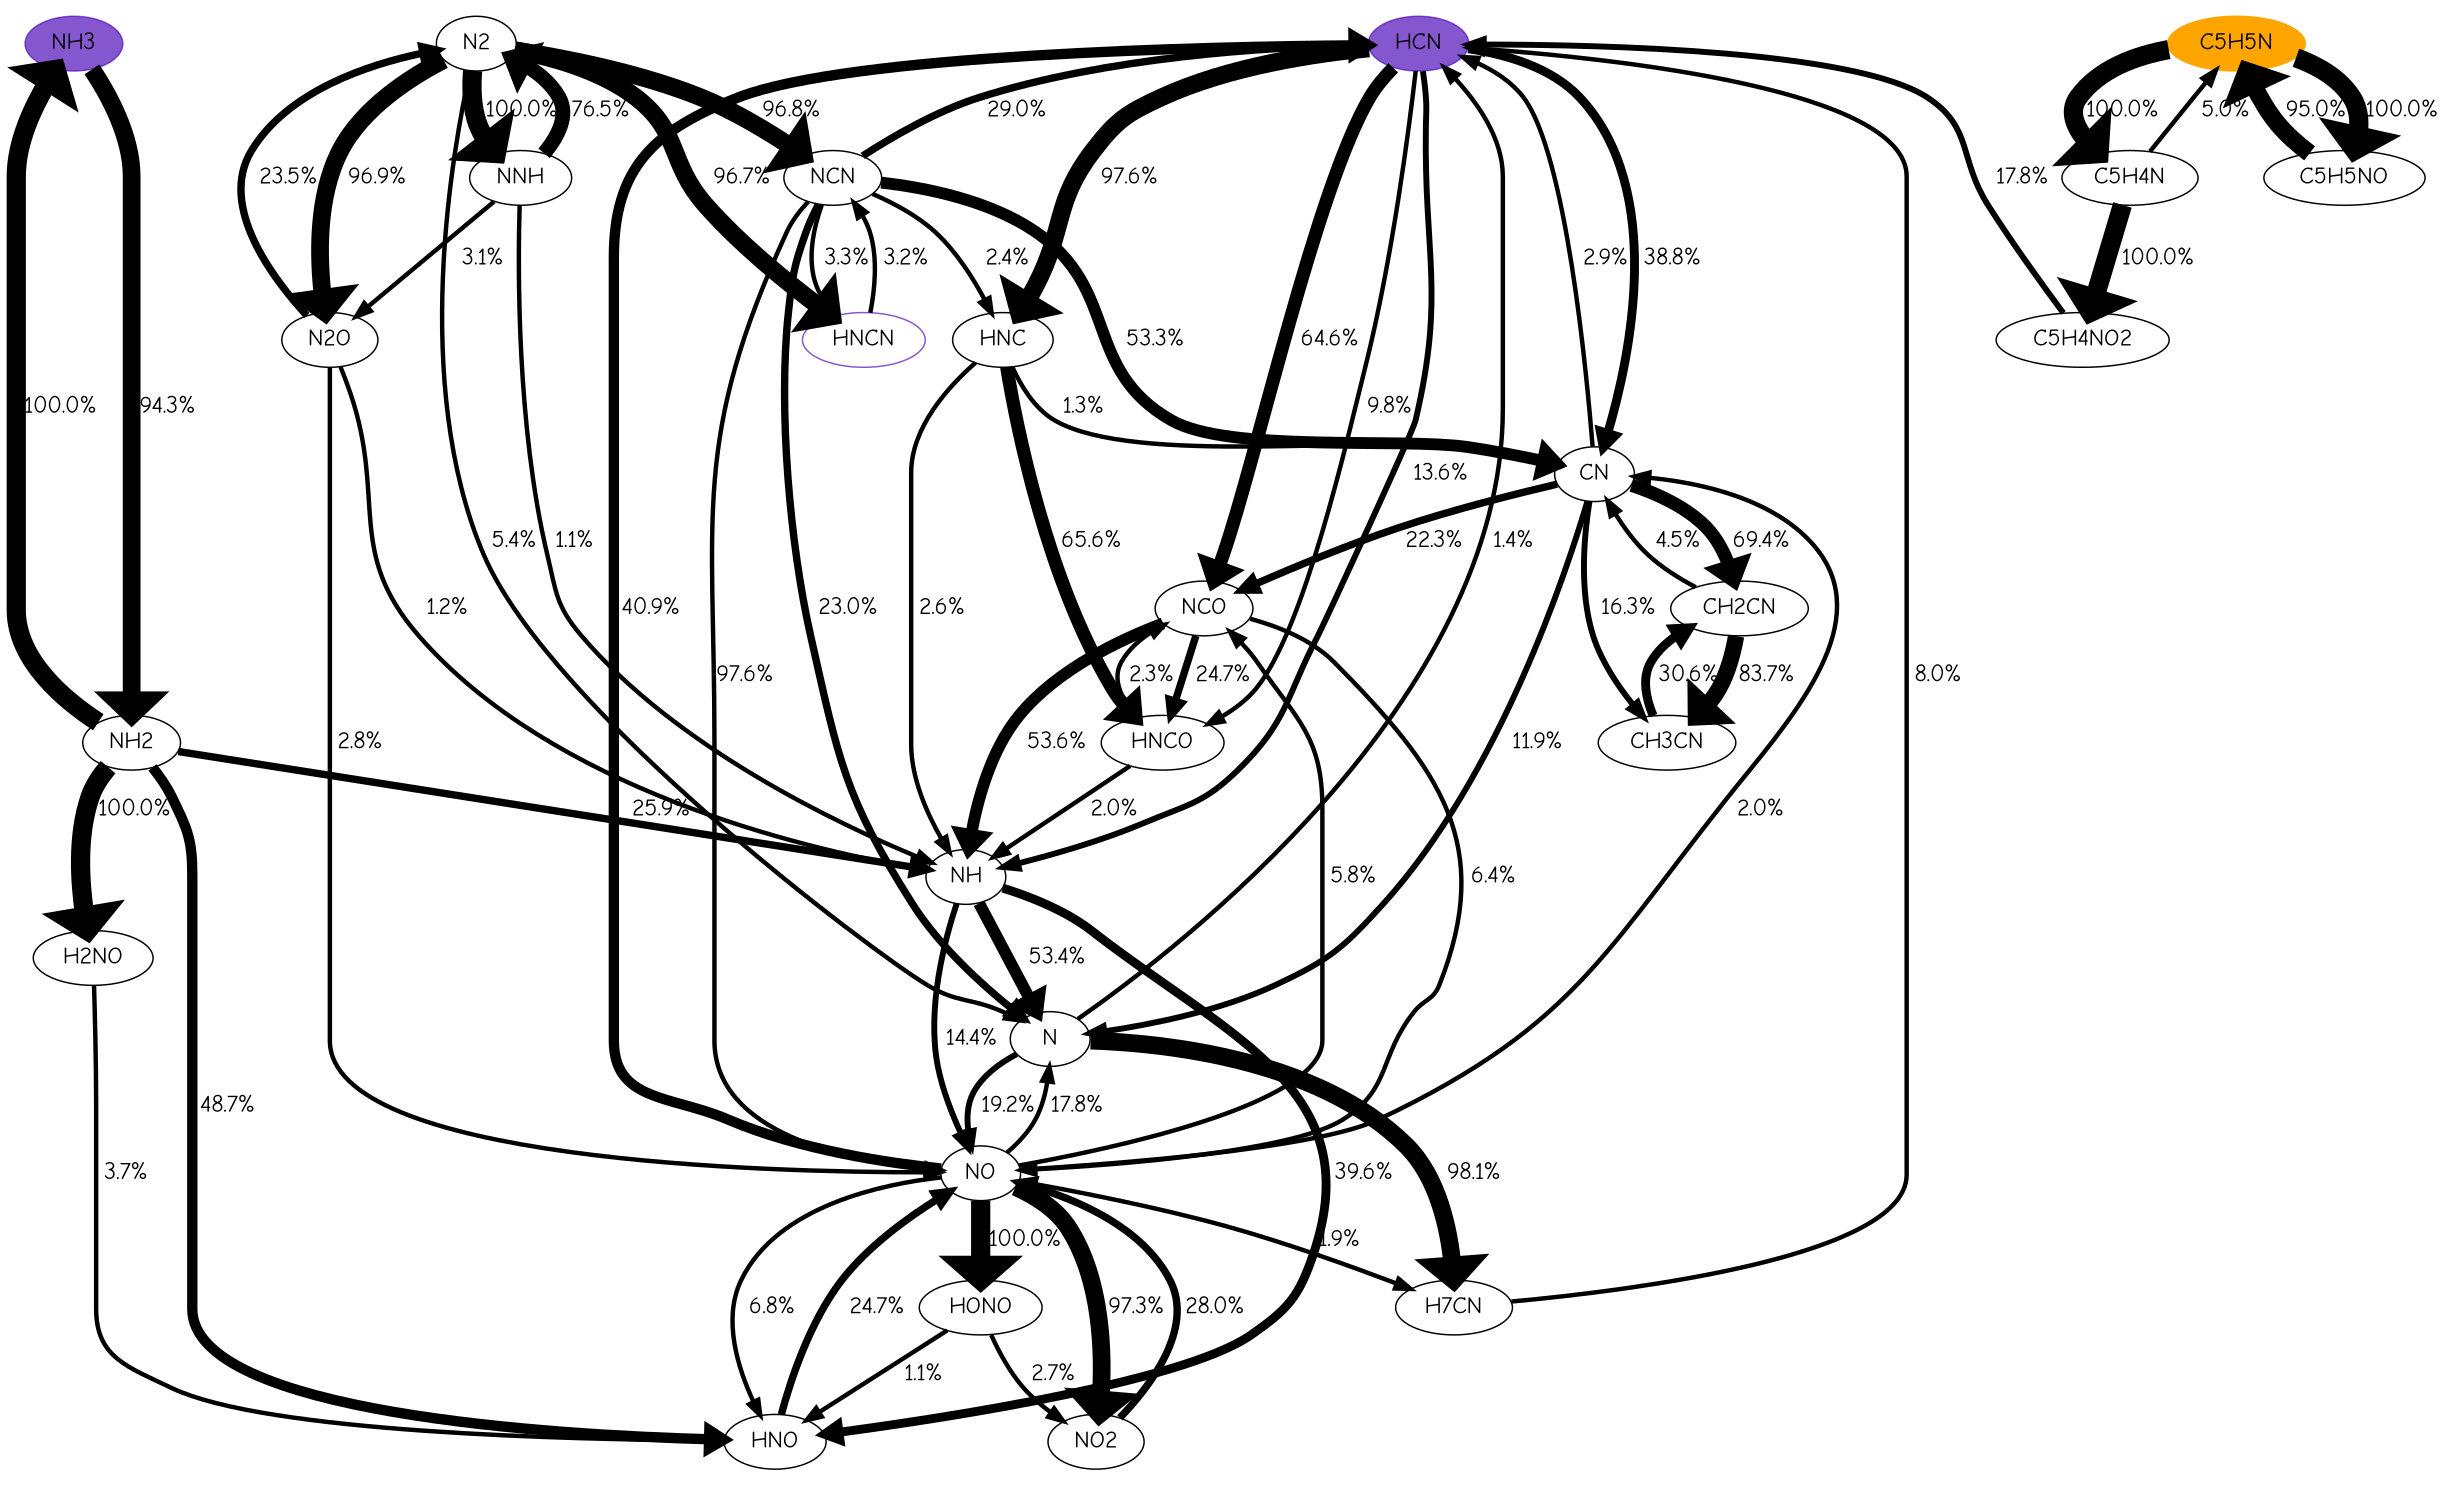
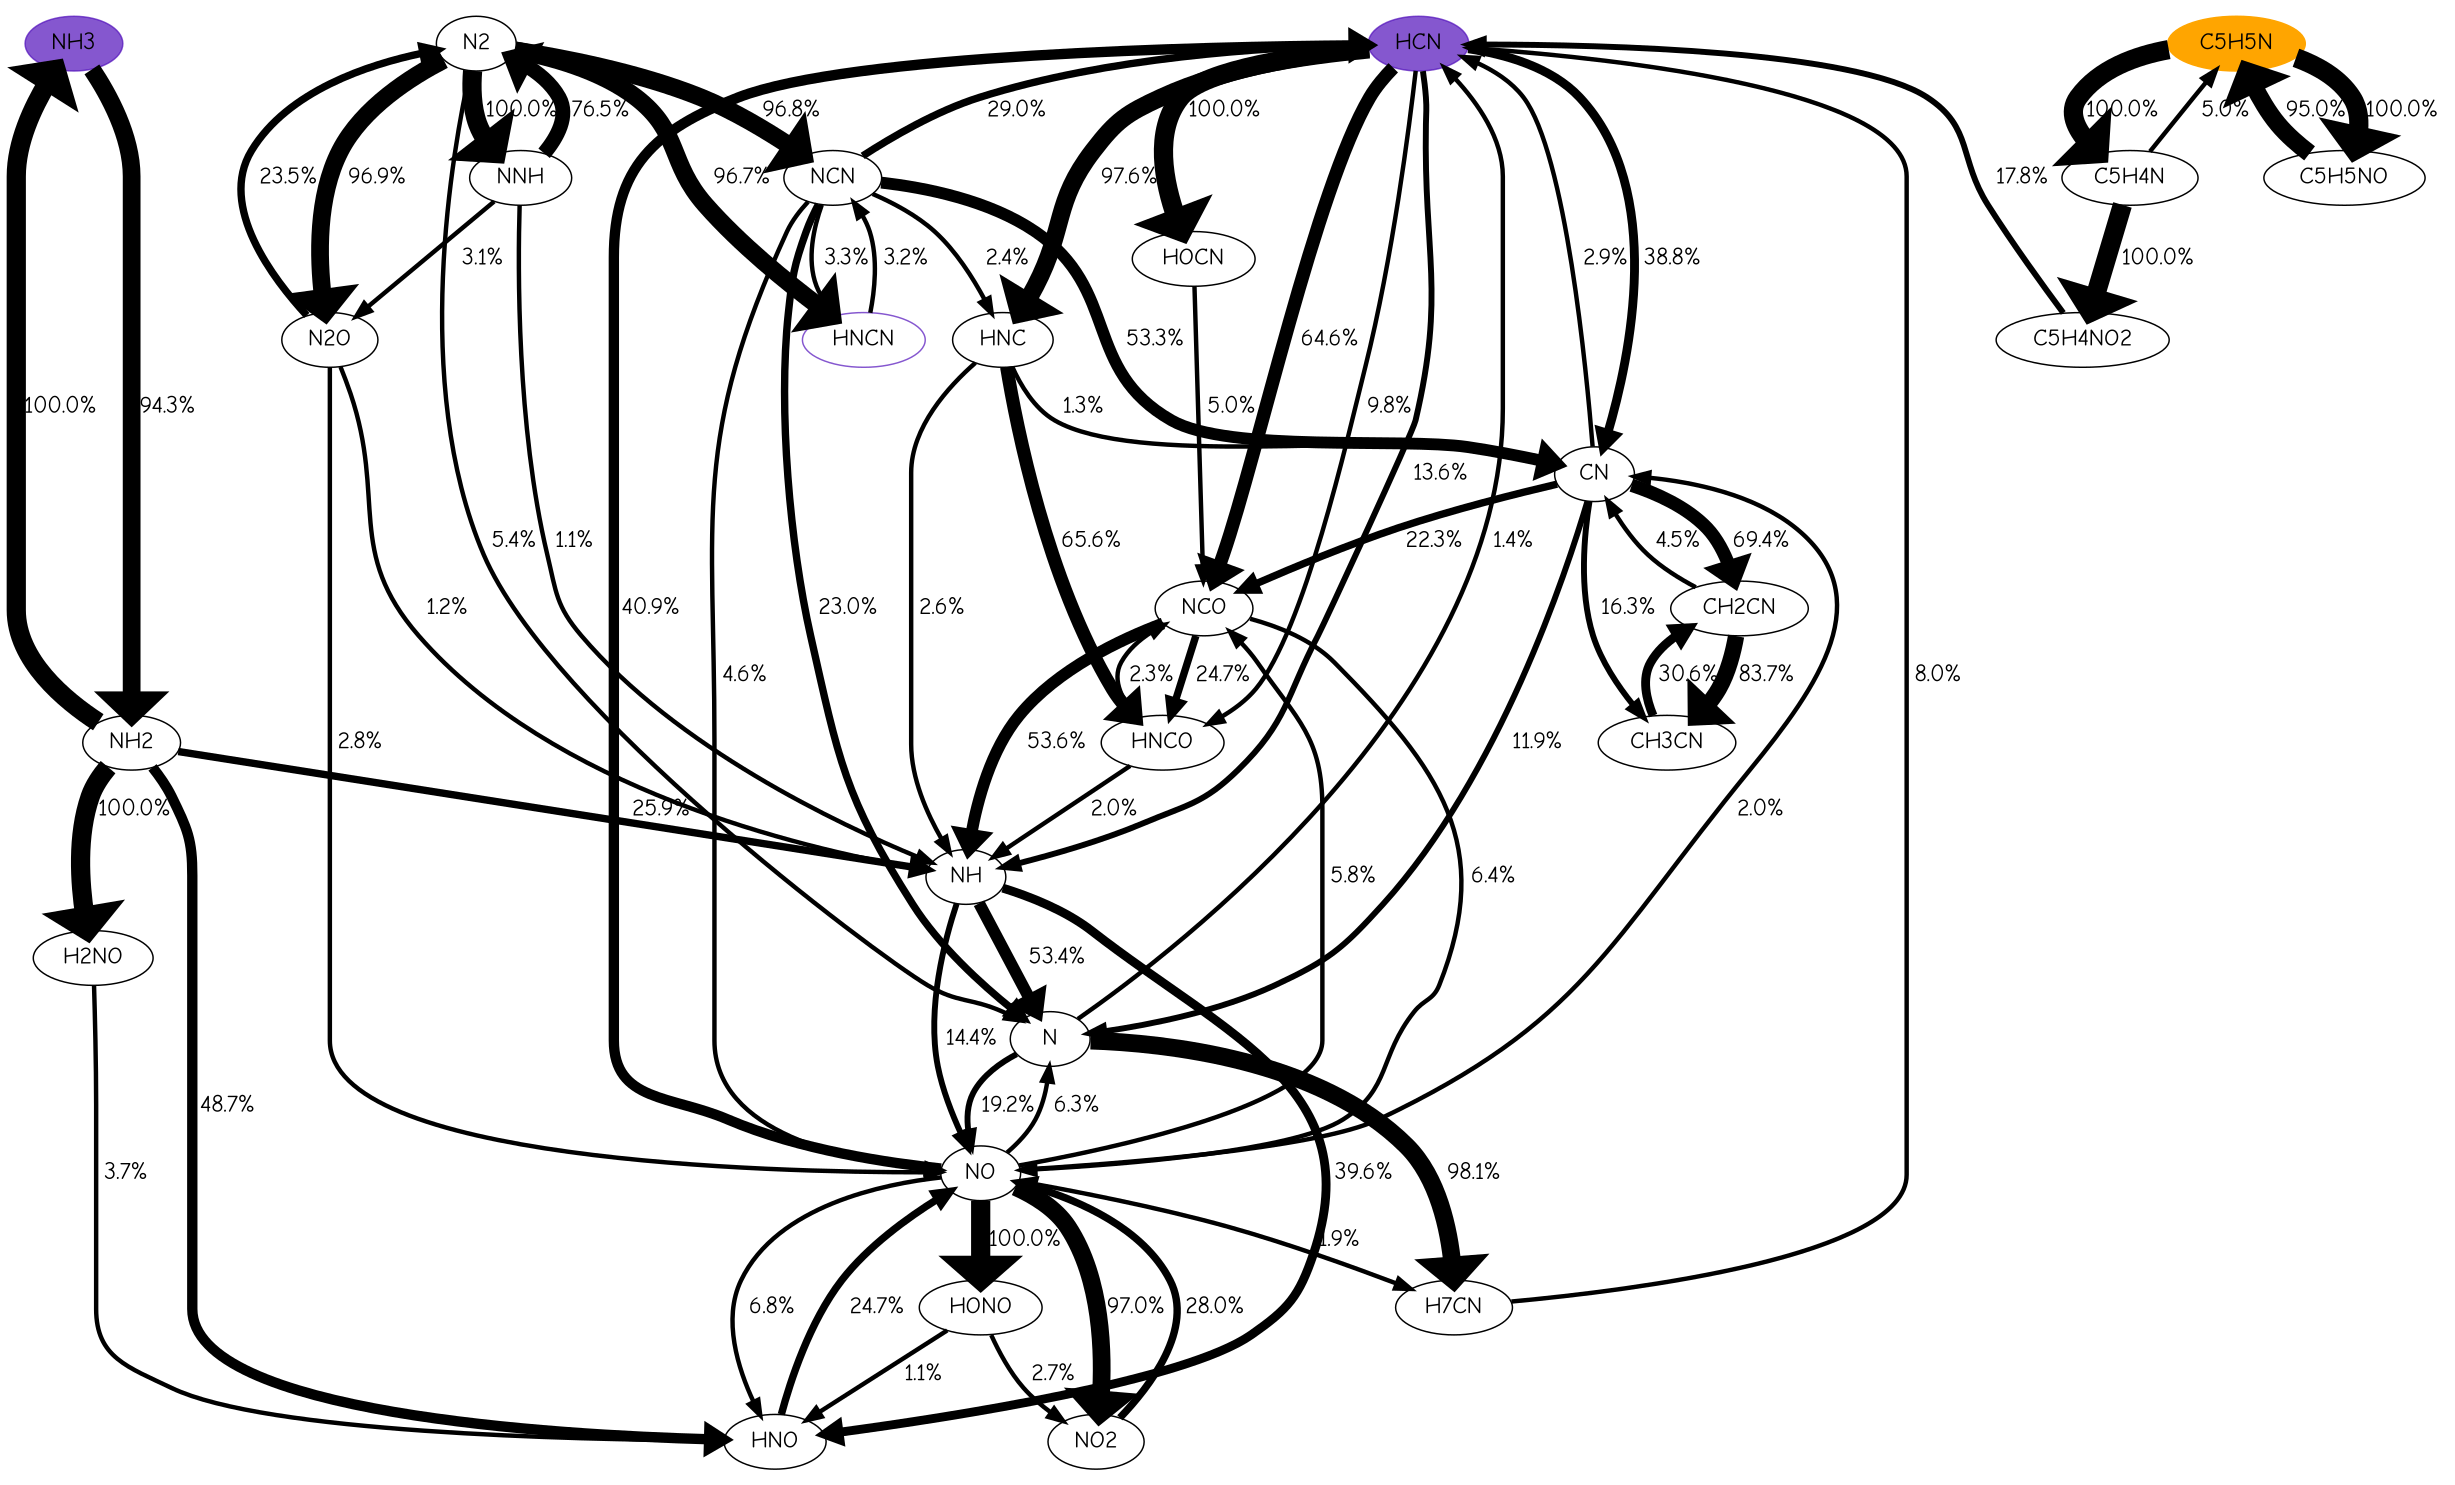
  digraph {
    b="0,0,1558,558"
    fontname="Comic Neue"
    rankdir=TB
    splines=True
    node [fontname="Comic Neue" fontsize=16]
    edge [fontcolor=black fontname="Comic Neue" fontsize=16 penwidth=3]
    HCN [color="#500dbab1" fillcolor="#500dbab1" style=filled]
    N2
    C5H5N [color=orange fillcolor=orange style=filled]
    NH3 [color="#500dbab1" fillcolor="#500dbab1" style=filled]
    CN
    NCO
    NH
    HNC
    HNCO
+   HOCN
    N
    NNH
    N2O
    NCN
    HNCN [color="#500dbab1"]
    C5H4N
    C5H5NO
    NH2
    NO
    HNO
    HONO
    NO2
    n23 [label=H7CN]
    CH3CN
    CH2CN
    C5H4NO2
    H2NO
    subgraph sub_1 {
      rank=source
      HCN
      N2
      C5H5N
      NH3
    }
    HCN -> CN [label=" 38.8%" penwidth=6]
    HCN -> NCO [label=" 64.6%" penwidth=9]
    HCN -> NH [label=" 13.6%" penwidth=4]
    HCN -> HNC [label=" 97.6%" penwidth=12]
    HCN -> HNCO [label=" 9.8%"]
+   HCN -> HOCN [label=" 100.0%" penwidth=13]
    N2 -> N [label=" 5.4%"]
    N2 -> NNH [label=" 100.0%" penwidth=13]
    N2 -> N2O [label=" 96.9%" penwidth=12]
    N2 -> NCN [label=" 96.8%" penwidth=12]
    N2 -> HNCN [label=" 96.7%" penwidth=12]
    C5H5N -> C5H4N [label=" 100.0%" penwidth=13]
    C5H5N -> C5H5NO [label=" 100.0%" penwidth=13]
    NH3 -> NH2 [label=" 94.3%" penwidth=12]
    CN -> HCN [label=" 2.9%"]
    CN -> NCO [label=" 22.3%" penwidth=5]
    CN -> N [label=" 11.9%" penwidth=4]
    CN -> CH3CN [label=" 16.3%" penwidth=4]
    CN -> CH2CN [label=" 69.4%" penwidth=9]
    NCO -> NH [label=" 53.6%" penwidth=8]
    NCO -> HNCO [label=" 24.7%" penwidth=5]
    NCO -> NO [label=" 6.4%"]
    NH -> N [label=" 53.4%" penwidth=8]
    NH -> NO [label=" 14.4%" penwidth=4]
    NH -> HNO [label=" 39.6%" penwidth=6]
    HNC -> CN [label=" 1.3%"]
    HNC -> NH [label=" 2.6%"]
    HNC -> HNCO [label=" 65.6%" penwidth=9]
    HNCO -> NCO [label=" 2.3%"]
    HNCO -> NH [label=" 2.0%"]
+   HOCN -> NCO [label=" 5.0%"]
    N -> HCN [label=" 1.4%"]
    N -> NO [label=" 19.2%" penwidth=4]
    N -> n23 [label=" 98.1%" penwidth=12]
    NNH -> N2 [label=" 76.5%" penwidth=10]
    NNH -> NH [label=" 1.1%"]
    NNH -> N2O [label=" 3.1%"]
    N2O -> N2 [label=" 23.5%" penwidth=5]
    N2O -> NH [label=" 1.2%"]
    N2O -> NO [label=" 2.8%"]
    NCN -> HCN [label=" 29.0%" penwidth=5]
    NCN -> CN [label=" 53.3%" penwidth=8]
    NCN -> HNC [label=" 2.4%"]
    NCN -> N [label=" 23.0%" penwidth=5]
    NCN -> HNCN [label=" 3.3%"]
-   NCN -> NO [label=" 97.6%"]
+   NCN -> NO [label=" 4.6%"]
    HNCN -> NCN [label=" 3.2%"]
    C5H4N -> C5H5N [label=" 5.0%"]
    C5H4N -> C5H4NO2 [label=" 100.0%" penwidth=13]
    C5H5NO -> C5H5N [label=" 95.0%" penwidth=12]
    NH2 -> NH3 [label=" 100.0%" penwidth=13]
    NH2 -> NH [label=" 25.9%" penwidth=5]
    NH2 -> HNO [label=" 48.7%" penwidth=7]
    NH2 -> H2NO [label=" 100.0%" penwidth=13]
    NO -> HCN [label=" 40.9%" penwidth=7]
    NO -> CN [label=" 2.0%"]
    NO -> NCO [label=" 5.8%"]
-   NO -> N [label=" 17.8%"]
+   NO -> N [label=" 6.3%"]
    NO -> HNO [label=" 6.8%"]
    NO -> HONO [label=" 100.0%" penwidth=13]
-   NO -> NO2 [label=" 97.3%" penwidth=12]
+   NO -> NO2 [label=" 97.0%" penwidth=12]
    NO -> n23 [label=" 1.9%"]
    HNO -> NO [label=" 24.7%" penwidth=5]
    HONO -> HNO [label=" 1.1%"]
    HONO -> NO2 [label=" 2.7%"]
    NO2 -> NO [label=" 28.0%" penwidth=5]
    n23 -> HCN [label=" 8.0%"]
    CH3CN -> CH2CN [label=" 30.6%" penwidth=6]
    CH2CN -> CN [label=" 4.5%"]
    CH2CN -> CH3CN [label=" 83.7%" penwidth=11]
    C5H4NO2 -> HCN [label=" 17.8%" penwidth=4]
    H2NO -> HNO [label=" 3.7%"]
  }
